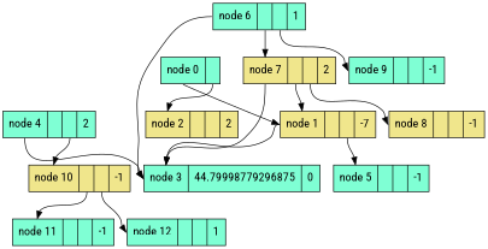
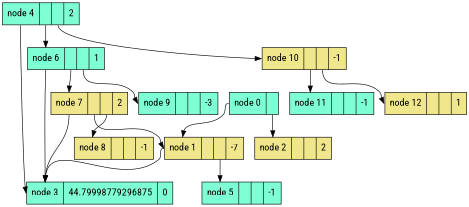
  digraph {
    fontname="Roboto Condensed"
    rankdir=TB
    node [fillcolor=aquamarine fontname="Roboto Condensed" fontsize=16 shape=record style=filled]
    edge [fontname="Roboto Condensed" headport=f0 tailport=f0]
    n1 [label="<f0> node 0| <f1>"]
    n2 [fillcolor=khaki label="<f0> node 1| <f1> | <f2> |-7"]
    n3 [fillcolor=khaki label="<f0> node 2| | |2"]
    n4 [label="<f0> node 3|44.79998779296875|0"]
    n5 [label="<f0> node 5| | |-1"]
    n6 [label="<f0> node 4| <f1> | <f2> |2"]
    n7 [label="<f0> node 6| <f1> | <f2> |1"]
    n8 [fillcolor=khaki label="<f0> node 10| <f1> | <f2> |-1"]
    n9 [fillcolor=khaki label="<f0> node 7| <f1> | <f2> |2"]
-   n10 [label="<f0> node 9| | |-1"]
+   n10 [label="<f0> node 9| | |-3"]
    n11 [label="<f0> node 11| <f1> | <f2> |-1"]
-   n12 [label="<f0> node 12| | |1"]
+   n12 [fillcolor=khaki label="<f0> node 12| | |1"]
    n13 [fillcolor=khaki label="<f0> node 8| | |-1"]
    n1 -> n2
    n1 -> n3 [tailport=f1]
    n2 -> n4
    n2 -> n5 [tailport=f2]
    n6 -> n4
+   n6 -> n7 [tailport=f1]
    n6 -> n8 [tailport=f2]
    n7 -> n4
    n7 -> n9 [tailport=f1]
    n7 -> n10 [tailport=f2]
    n8 -> n11 [tailport=f1]
    n8 -> n12 [tailport=f2]
    n9 -> n2 [tailport=f1]
    n9 -> n4
    n9 -> n13 [tailport=f2]
  }
